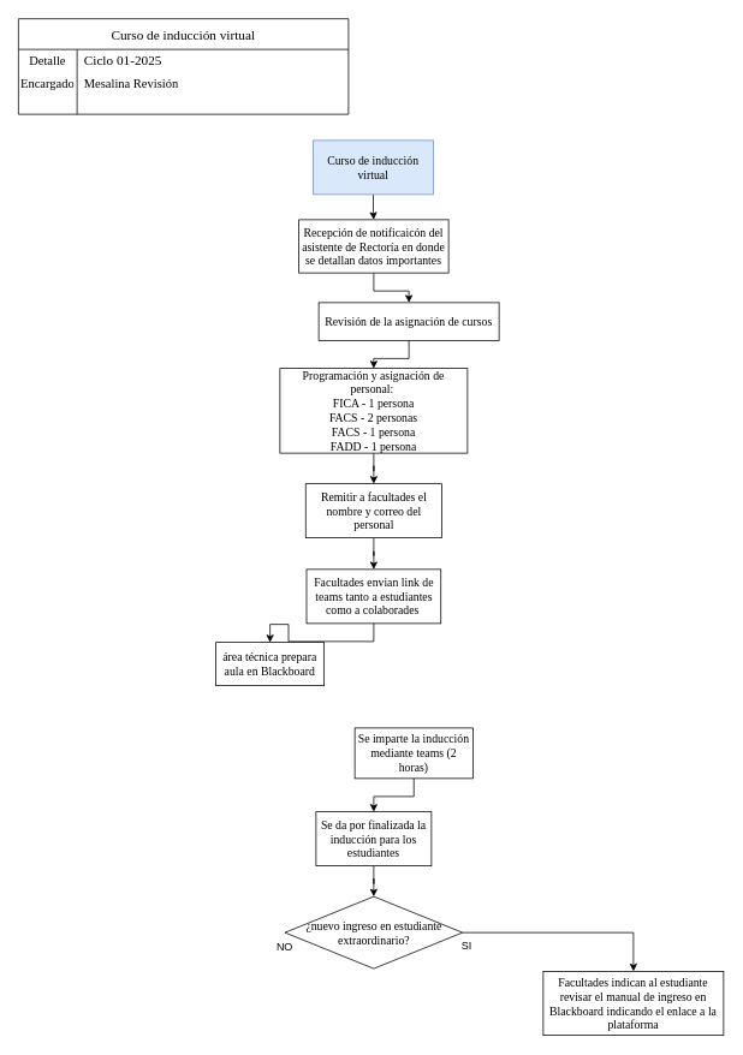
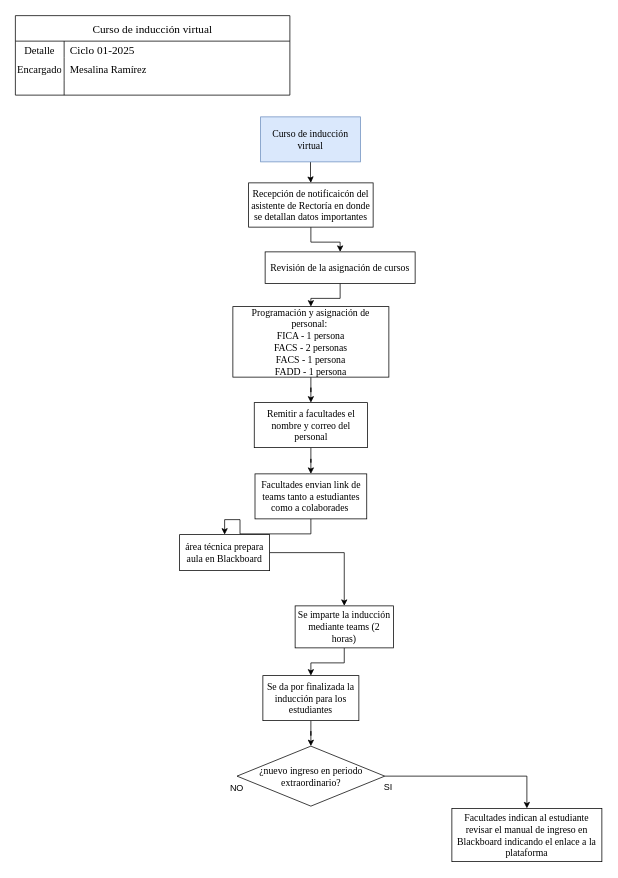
  <mxCell id="0" />
  <mxCell id="1" parent="0" />
  <mxCell id="2" value="&lt;span style=&quot;color: rgba(0, 0, 0, 0); font-family: monospace; font-size: 0px; text-wrap-mode: nowrap;&quot;&gt;%3CmxGraphModel%3E%3Croot%3E%3CmxCell%20id%3D%220%22%2F%3E%3CmxCell%20id%3D%221%22%20parent%3D%220%22%2F%3E%3CmxCell%20id%3D%222%22%20value%3D%22Crear%20tabla%20din%C3%A1mica%20para%20agrupar%20por%20facultad%20de%20Maestr%C3%ADa%20y%20contabilizar%20aulas%22%20style%3D%22whiteSpace%3Dwrap%3Bhtml%3D1%3Brounded%3D0%3BfontFamily%3DTimes%20New%20Roman%3BfontSize%3D14%3B%22%20vertex%3D%221%22%20parent%3D%221%22%3E%3CmxGeometry%20x%3D%22586.5%22%20y%3D%22691%22%20width%3D%22125%22%20height%3D%2264%22%20as%3D%22geometry%22%2F%3E%3C%2FmxCell%3E%3C%2Froot%3E%3C%2FmxGraphModel%3E&lt;/span&gt;" style="text;whiteSpace=wrap;html=1;" vertex="1" parent="1"><mxGeometry x="60" y="53" width="110" height="40" as="geometry" /></mxCell>
  <mxCell id="3" value="Curso de inducción virtual" style="shape=table;startSize=34;container=1;collapsible=0;childLayout=tableLayout;fixedRows=1;rowLines=0;fontStyle=0;fontSize=15;fontFamily=Times New Roman;" vertex="1" parent="1"><mxGeometry x="20" y="20" width="366" height="106" as="geometry" /></mxCell>
  <mxCell id="4" value="" style="shape=tableRow;horizontal=0;startSize=0;swimlaneHead=0;swimlaneBody=0;top=0;left=0;bottom=0;right=0;collapsible=0;dropTarget=0;fillColor=none;points=[[0,0.5],[1,0.5]];portConstraint=eastwest;strokeColor=inherit;fontSize=16;fontFamily=Times New Roman;" vertex="1" parent="3"><mxGeometry y="34" width="366" height="22" as="geometry" /></mxCell>
  <mxCell id="5" value="&lt;font style=&quot;font-size: 14px;&quot;&gt;Detalle&lt;/font&gt;&lt;div&gt;&lt;br&gt;&lt;/div&gt;" style="shape=partialRectangle;html=1;whiteSpace=wrap;connectable=0;fillColor=none;top=0;left=0;bottom=0;right=0;overflow=hidden;pointerEvents=1;strokeColor=inherit;fontSize=16;fontFamily=Times New Roman;" vertex="1" parent="4"><mxGeometry width="65" height="22" as="geometry"><mxRectangle width="65" height="22" as="alternateBounds" /></mxGeometry></mxCell>
  <mxCell id="6" value="&lt;font style=&quot;font-size: 15px;&quot;&gt;Ciclo 01-2025&lt;/font&gt;" style="shape=partialRectangle;html=1;whiteSpace=wrap;connectable=0;fillColor=none;top=0;left=0;bottom=0;right=0;align=left;spacingLeft=6;overflow=hidden;strokeColor=inherit;fontSize=16;fontFamily=Times New Roman;" vertex="1" parent="4"><mxGeometry x="65" width="301" height="22" as="geometry"><mxRectangle width="301" height="22" as="alternateBounds" /></mxGeometry></mxCell>
  <mxCell id="7" value="" style="shape=tableRow;horizontal=0;startSize=0;swimlaneHead=0;swimlaneBody=0;top=0;left=0;bottom=0;right=0;collapsible=0;dropTarget=0;fillColor=none;points=[[0,0.5],[1,0.5]];portConstraint=eastwest;strokeColor=inherit;fontSize=16;fontFamily=Times New Roman;" vertex="1" parent="3"><mxGeometry y="56" width="366" height="30" as="geometry" /></mxCell>
  <mxCell id="8" value="&lt;font style=&quot;font-size: 14px;&quot;&gt;Encargado&lt;/font&gt;" style="shape=partialRectangle;html=1;whiteSpace=wrap;connectable=0;fillColor=none;top=0;left=0;bottom=0;right=0;overflow=hidden;strokeColor=inherit;fontSize=16;fontFamily=Times New Roman;" vertex="1" parent="7"><mxGeometry width="65" height="30" as="geometry"><mxRectangle width="65" height="30" as="alternateBounds" /></mxGeometry></mxCell>
- <mxCell id="9" value="&lt;span style=&quot;font-size: 14px;&quot;&gt;Mesalina Revisión&lt;/span&gt;" style="shape=partialRectangle;html=1;whiteSpace=wrap;connectable=0;fillColor=none;top=0;left=0;bottom=0;right=0;align=left;spacingLeft=6;overflow=hidden;strokeColor=inherit;fontSize=16;fontFamily=Times New Roman;" vertex="1" parent="7"><mxGeometry x="65" width="301" height="30" as="geometry"><mxRectangle width="301" height="30" as="alternateBounds" /></mxGeometry></mxCell>
+ <mxCell id="9" value="&lt;span style=&quot;font-size: 14px;&quot;&gt;Mesalina Ramírez&lt;/span&gt;" style="shape=partialRectangle;html=1;whiteSpace=wrap;connectable=0;fillColor=none;top=0;left=0;bottom=0;right=0;align=left;spacingLeft=6;overflow=hidden;strokeColor=inherit;fontSize=16;fontFamily=Times New Roman;" vertex="1" parent="7"><mxGeometry x="65" width="301" height="30" as="geometry"><mxRectangle width="301" height="30" as="alternateBounds" /></mxGeometry></mxCell>
  <mxCell id="10" value="" style="shape=tableRow;horizontal=0;startSize=0;swimlaneHead=0;swimlaneBody=0;top=0;left=0;bottom=0;right=0;collapsible=0;dropTarget=0;fillColor=none;points=[[0,0.5],[1,0.5]];portConstraint=eastwest;strokeColor=inherit;fontSize=16;fontFamily=Times New Roman;" vertex="1" parent="3"><mxGeometry y="86" width="366" height="20" as="geometry" /></mxCell>
  <mxCell id="11" value="" style="shape=partialRectangle;html=1;whiteSpace=wrap;connectable=0;fillColor=none;top=0;left=0;bottom=0;right=0;overflow=hidden;strokeColor=inherit;fontSize=16;fontFamily=Times New Roman;" vertex="1" parent="10"><mxGeometry width="65" height="20" as="geometry"><mxRectangle width="65" height="20" as="alternateBounds" /></mxGeometry></mxCell>
  <mxCell id="12" value="" style="shape=partialRectangle;html=1;whiteSpace=wrap;connectable=0;fillColor=none;top=0;left=0;bottom=0;right=0;align=left;spacingLeft=6;overflow=hidden;strokeColor=inherit;fontSize=16;fontFamily=Times New Roman;" vertex="1" parent="10"><mxGeometry x="65" width="301" height="20" as="geometry"><mxRectangle width="301" height="20" as="alternateBounds" /></mxGeometry></mxCell>
  <mxCell id="13" value="" style="edgeStyle=orthogonalEdgeStyle;rounded=0;orthogonalLoop=1;jettySize=auto;html=1;fontSize=13;" edge="1" parent="1" source="14" target="16"><mxGeometry relative="1" as="geometry" /></mxCell>
  <mxCell id="14" value="&lt;font face=&quot;Times New Roman&quot;&gt;Curso de inducción virtual&lt;/font&gt;" style="rounded=0;whiteSpace=wrap;html=1;fillColor=#dae8fc;strokeColor=#6c8ebf;fontSize=13;" vertex="1" parent="1"><mxGeometry x="347" y="155" width="133" height="60" as="geometry" /></mxCell>
  <mxCell id="15" value="" style="edgeStyle=orthogonalEdgeStyle;rounded=0;orthogonalLoop=1;jettySize=auto;html=1;fontSize=13;" edge="1" parent="1" source="16" target="18"><mxGeometry relative="1" as="geometry" /></mxCell>
  <mxCell id="16" value="&lt;font face=&quot;Times New Roman&quot;&gt;&lt;span&gt;Recepción de notificaicón del asistente de Rectoría en donde se detallan datos importantes&lt;/span&gt;&lt;/font&gt;" style="whiteSpace=wrap;html=1;rounded=0;fontSize=13;" vertex="1" parent="1"><mxGeometry x="331" y="243" width="166" height="59" as="geometry" /></mxCell>
  <mxCell id="17" value="" style="edgeStyle=orthogonalEdgeStyle;rounded=0;orthogonalLoop=1;jettySize=auto;html=1;fontSize=13;" edge="1" parent="1" source="18" target="20"><mxGeometry relative="1" as="geometry" /></mxCell>
  <mxCell id="18" value="&lt;font face=&quot;Times New Roman&quot;&gt;Revisión de la asignación de cursos&lt;/font&gt;" style="whiteSpace=wrap;html=1;rounded=0;fontSize=13;" vertex="1" parent="1"><mxGeometry x="353" y="335" width="200" height="42" as="geometry" /></mxCell>
  <mxCell id="19" value="" style="edgeStyle=orthogonalEdgeStyle;rounded=0;orthogonalLoop=1;jettySize=auto;html=1;fontSize=13;" edge="1" parent="1" source="20" target="22"><mxGeometry relative="1" as="geometry" /></mxCell>
  <mxCell id="20" value="&lt;font&gt;&lt;font face=&quot;Times New Roman&quot;&gt;Programación y asignación de personal:&amp;nbsp;&lt;br&gt;FICA - 1 persona&lt;br&gt;FACS - 2 p&lt;/font&gt;&lt;span style=&quot;font-family: &amp;quot;Times New Roman&amp;quot;; background-color: transparent; color: light-dark(rgb(0, 0, 0), rgb(255, 255, 255));&quot;&gt;ersonas&lt;/span&gt;&lt;/font&gt;&lt;div&gt;&lt;div&gt;&lt;font face=&quot;Times New Roman&quot;&gt;FACS - 1 persona&lt;/font&gt;&lt;/div&gt;&lt;div&gt;&lt;font face=&quot;Times New Roman&quot;&gt;FADD - 1 persona&lt;/font&gt;&lt;/div&gt;&lt;/div&gt;" style="whiteSpace=wrap;html=1;rounded=0;fontSize=13;" vertex="1" parent="1"><mxGeometry x="310" y="408" width="208" height="94" as="geometry" /></mxCell>
  <mxCell id="21" value="" style="edgeStyle=orthogonalEdgeStyle;rounded=0;orthogonalLoop=1;jettySize=auto;html=1;fontSize=13;" edge="1" parent="1" source="22" target="24"><mxGeometry relative="1" as="geometry" /></mxCell>
  <mxCell id="22" value="&lt;font face=&quot;Times New Roman&quot;&gt;Remitir a facultades el nombre y correo del personal&lt;/font&gt;" style="whiteSpace=wrap;html=1;rounded=0;fontSize=13;" vertex="1" parent="1"><mxGeometry x="338.5" y="536" width="151" height="60" as="geometry" /></mxCell>
  <mxCell id="23" value="" style="edgeStyle=orthogonalEdgeStyle;rounded=0;orthogonalLoop=1;jettySize=auto;html=1;fontSize=13;" edge="1" parent="1" source="24" target="26"><mxGeometry relative="1" as="geometry" /></mxCell>
  <mxCell id="24" value="&lt;font face=&quot;Times New Roman&quot;&gt;Facultades envian link de teams tanto a estudiantes como a colaborades&amp;nbsp;&lt;/font&gt;" style="whiteSpace=wrap;html=1;rounded=0;fontSize=13;" vertex="1" parent="1"><mxGeometry x="339.5" y="631" width="149" height="60" as="geometry" /></mxCell>
+ <mxCell id="25" value="" style="edgeStyle=orthogonalEdgeStyle;rounded=0;orthogonalLoop=1;jettySize=auto;html=1;fontSize=13;" edge="1" parent="1" source="26" target="28"><mxGeometry relative="1" as="geometry" /></mxCell>
  <mxCell id="26" value="&lt;font face=&quot;Times New Roman&quot;&gt;área técnica prepara aula en Blackboard&lt;/font&gt;" style="whiteSpace=wrap;html=1;rounded=0;fontSize=13;" vertex="1" parent="1"><mxGeometry x="239" y="712" width="120" height="48" as="geometry" /></mxCell>
  <mxCell id="27" value="" style="edgeStyle=orthogonalEdgeStyle;rounded=0;orthogonalLoop=1;jettySize=auto;html=1;fontSize=13;" edge="1" parent="1" source="28" target="30"><mxGeometry relative="1" as="geometry" /></mxCell>
  <mxCell id="28" value="&lt;font face=&quot;Times New Roman&quot;&gt;Se imparte la inducción mediante teams (2 horas)&lt;/font&gt;" style="whiteSpace=wrap;html=1;rounded=0;fontSize=13;" vertex="1" parent="1"><mxGeometry x="393" y="807" width="131" height="56" as="geometry" /></mxCell>
  <mxCell id="29" value="" style="edgeStyle=orthogonalEdgeStyle;rounded=0;orthogonalLoop=1;jettySize=auto;html=1;" edge="1" parent="1" source="30" target="32"><mxGeometry relative="1" as="geometry" /></mxCell>
  <mxCell id="30" value="&lt;font face=&quot;Times New Roman&quot;&gt;Se da por finalizada la inducción para los estudiantes&lt;/font&gt;" style="whiteSpace=wrap;html=1;rounded=0;fontSize=13;" vertex="1" parent="1"><mxGeometry x="350" y="900" width="128" height="60" as="geometry" /></mxCell>
  <mxCell id="31" value="" style="edgeStyle=orthogonalEdgeStyle;rounded=0;orthogonalLoop=1;jettySize=auto;html=1;" edge="1" parent="1" source="32" target="34"><mxGeometry relative="1" as="geometry" /></mxCell>
- <mxCell id="32" value="&lt;font face=&quot;Times New Roman&quot;&gt;¿nuevo ingreso en estudiante extraordinario?&lt;/font&gt;" style="rhombus;whiteSpace=wrap;html=1;fontSize=13;rounded=0;" vertex="1" parent="1"><mxGeometry x="315.5" y="994" width="197" height="80" as="geometry" /></mxCell>
+ <mxCell id="32" value="&lt;font face=&quot;Times New Roman&quot;&gt;¿nuevo ingreso en periodo extraordinario?&lt;/font&gt;" style="rhombus;whiteSpace=wrap;html=1;fontSize=13;rounded=0;" vertex="1" parent="1"><mxGeometry x="315.5" y="994" width="197" height="80" as="geometry" /></mxCell>
  <mxCell id="33" value="NO" style="text;html=1;align=center;verticalAlign=middle;resizable=0;points=[];autosize=1;strokeColor=none;fillColor=none;" vertex="1" parent="1"><mxGeometry x="297" y="1037" width="36" height="26" as="geometry" /></mxCell>
  <mxCell id="34" value="&lt;font face=&quot;Times New Roman&quot;&gt;Facultades indican al estudiante revisar el manual de ingreso en Blackboard indicando el enlace a la plataforma&lt;/font&gt;" style="whiteSpace=wrap;html=1;fontSize=13;rounded=0;" vertex="1" parent="1"><mxGeometry x="602" y="1077" width="200" height="71" as="geometry" /></mxCell>
  <mxCell id="35" value="SI" style="text;html=1;align=center;verticalAlign=middle;resizable=0;points=[];autosize=1;strokeColor=none;fillColor=none;" vertex="1" parent="1"><mxGeometry x="502" y="1036" width="29" height="26" as="geometry" /></mxCell>
